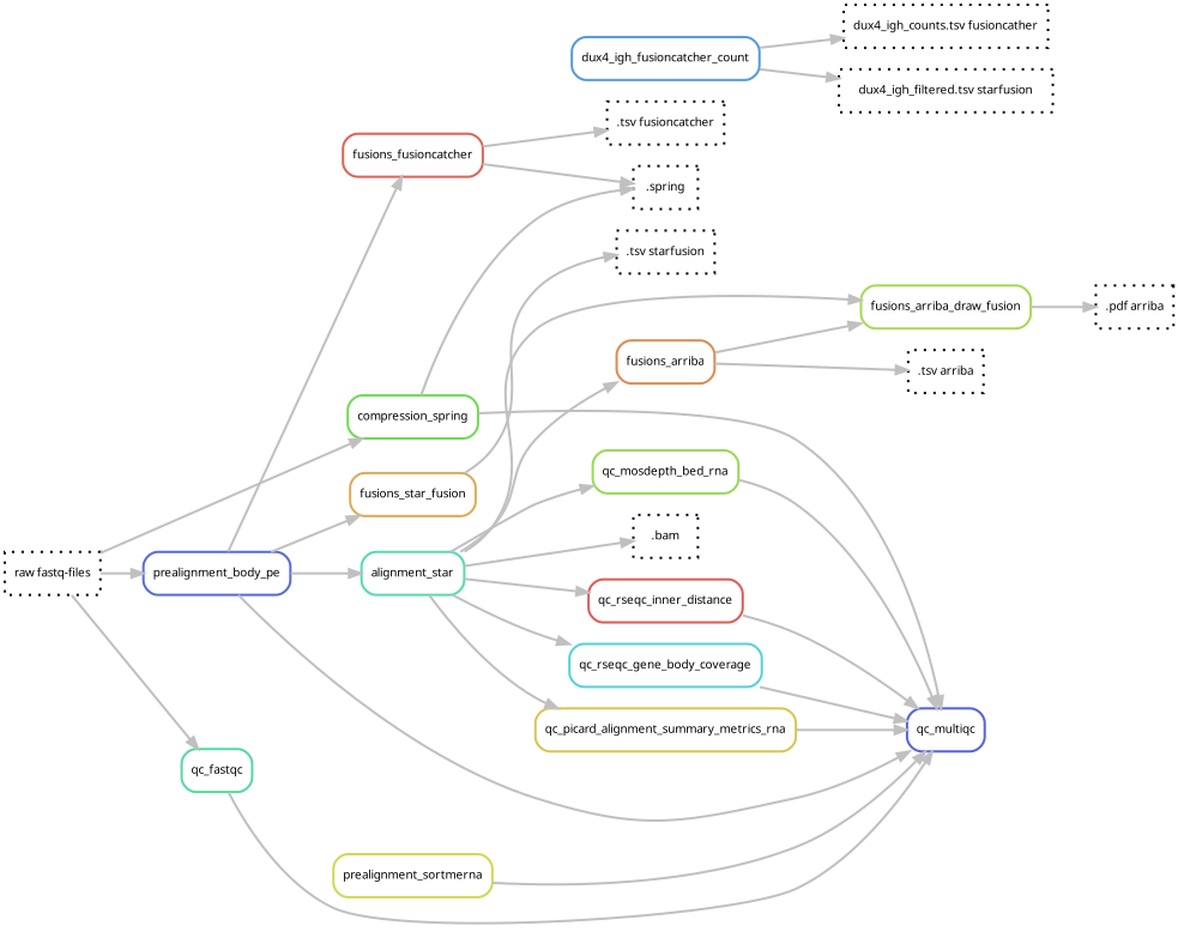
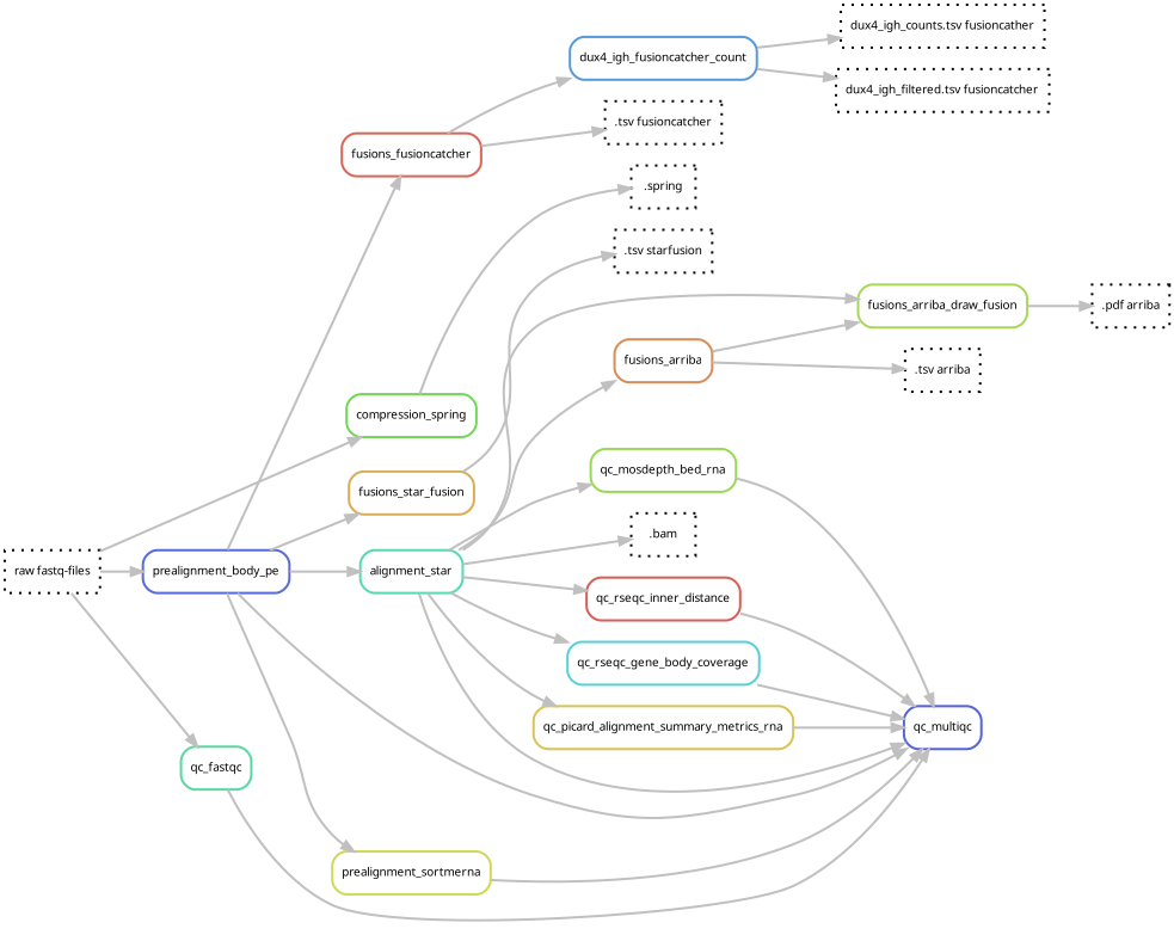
  digraph {
    bgcolor=white
    rankdir=LR
    node [color="0.0 0.0 0.0" fontname=sans fontsize=10 penwidth=2 shape=box style=rounded]
    edge [color=grey penwidth=2]
    n1 [label="raw fastq-files" style=dotted]
    n2 [color="0.30 0.6 0.85" label=compression_spring]
    n3 [color="0.64 0.6 0.85" label=prealignment_body_pe]
    n4 [color="0.43 0.6 0.85" label=qc_fastqc]
    n5 [label=".spring" style=dotted]
    n6 [color="0.65 0.6 0.85" label=qc_multiqc]
    n7 [color="0.45 0.6 0.85" label=alignment_star]
    n8 [color="0.18 0.6 0.85" label=prealignment_sortmerna]
    n9 [color="0.02 0.6 0.85" label=fusions_fusioncatcher]
    n10 [color="0.11 0.6 0.85" label=fusions_star_fusion]
    n11 [color="0.25 0.6 0.85" label=qc_mosdepth_bed_rna]
    n12 [color="0.01 0.6 0.85" label=qc_rseqc_inner_distance]
    n13 [color="0.51 0.6 0.85" label=qc_rseqc_gene_body_coverage]
    n14 [color="0.14 0.6 0.85" label=qc_picard_alignment_summary_metrics_rna]
    n15 [color="0.07 0.6 0.85" label=fusions_arriba]
    n16 [label=".bam" style=dotted]
    n17 [color="0.23 0.6 0.85" label=fusions_arriba_draw_fusion]
    n18 [label=".tsv arriba" style=dotted]
    n19 [label=".pdf arriba" style=dotted]
    n20 [color="0.58 0.6 0.85" label=dux4_igh_fusioncatcher_count]
    n21 [label=".tsv fusioncatcher" style=dotted]
    n22 [label=".tsv starfusion" style=dotted]
-   n23 [label="dux4_igh_filtered.tsv starfusion" style=dotted]
+   n23 [label="dux4_igh_filtered.tsv fusioncatcher" style=dotted]
    n24 [label="dux4_igh_counts.tsv fusioncather" style=dotted]
    n1 -> n2
    n1 -> n3
    n1 -> n4
    n2 -> n5
    n3 -> n6
    n3 -> n7
+   n3 -> n8
    n3 -> n9
    n3 -> n10
    n4 -> n6
-   n2 -> n6
+   n7 -> n6
    n7 -> n11
    n7 -> n12
    n7 -> n13
    n7 -> n14
    n7 -> n15
    n7 -> n16
    n7 -> n17
    n8 -> n6
-   n9 -> n5
+   n9 -> n20
    n9 -> n21
    n10 -> n22
    n11 -> n6
    n12 -> n6
    n13 -> n6
    n14 -> n6
    n15 -> n17
    n15 -> n18
    n17 -> n19
    n20 -> n23
    n20 -> n24
  }
